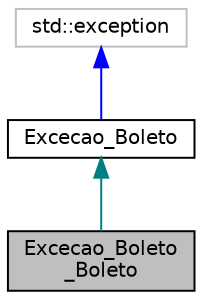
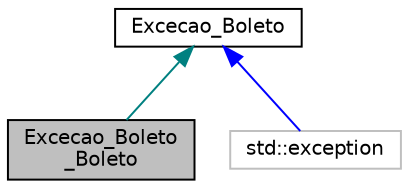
  digraph {
    node [color=black fillcolor=white fontname=Helvetica fontsize=10 shape=record style=filled]
    edge [dir=back fontname=Helvetica fontsize=10 labelfontname=Helvetica labelfontsize=10 style=solid]
    n1 [fillcolor=grey75 fontcolor=black height=0.2 label="Excecao_Boleto\l_Boleto" width=0.4]
    n2 [height=0.2 label=Excecao_Boleto width=0.4]
    n3 [color=grey75 height=0.2 label="std::exception" width=0.4]
    n2 -> n1 [color=teal]
-   n3 -> n2 [color=blue]
+   n2 -> n3 [color=blue]
  }
